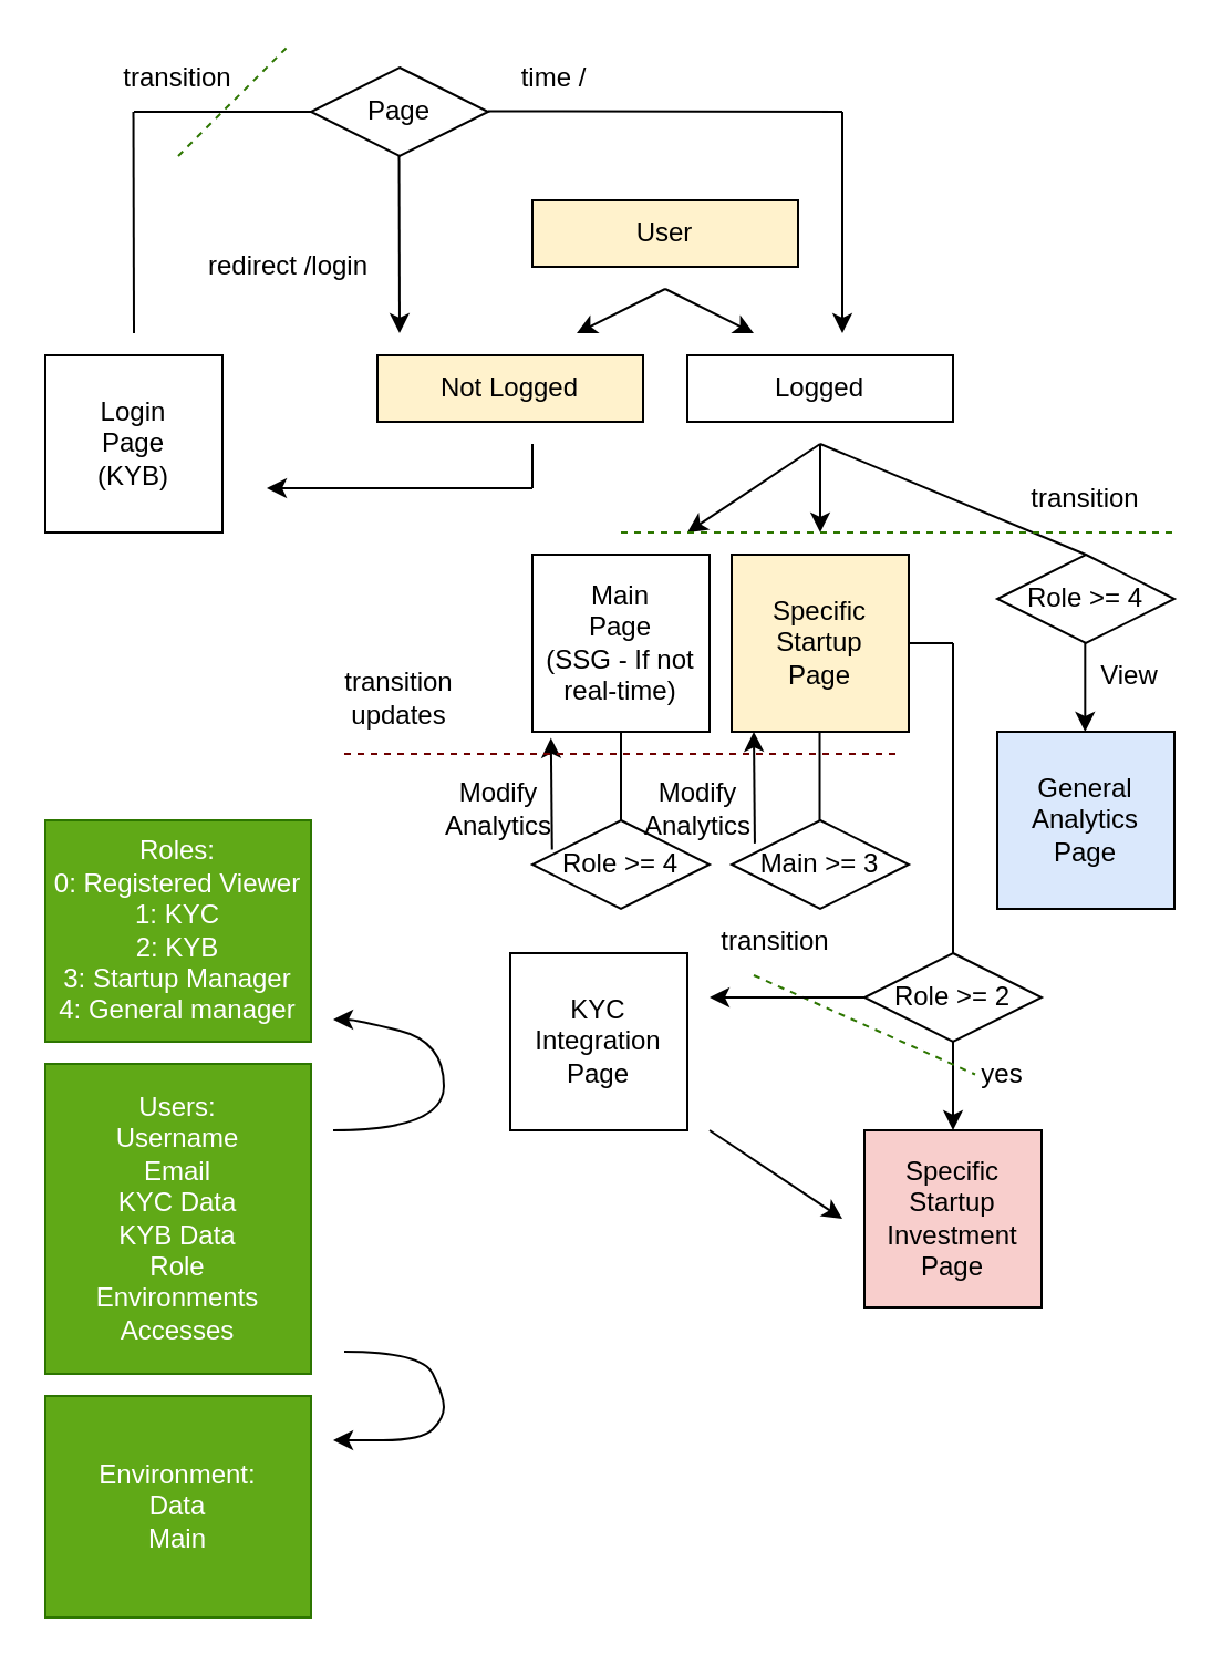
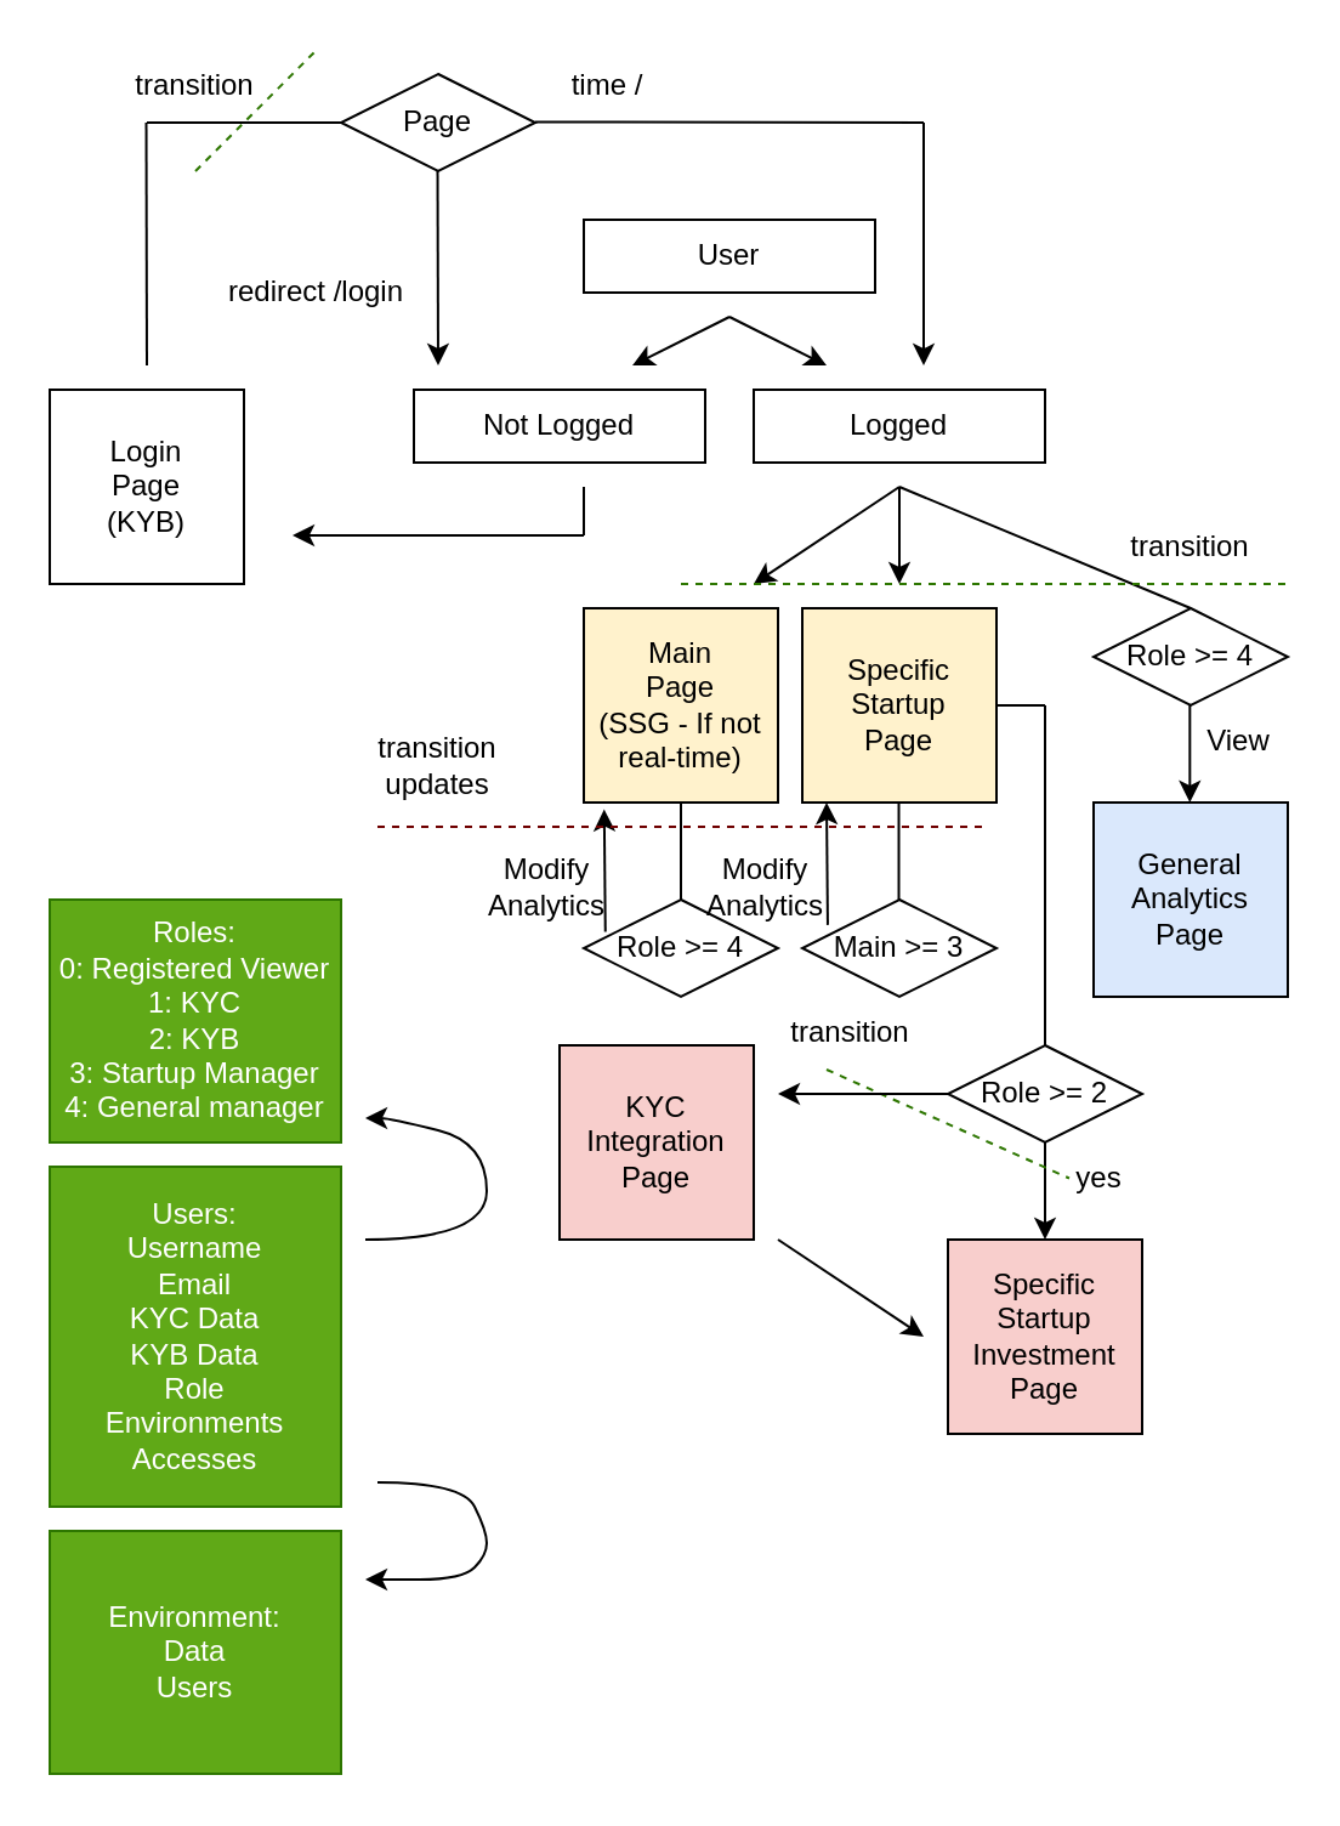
  <mxCell id="0" />
  <mxCell id="1" parent="0" />
- <mxCell id="2" value="User" style="rounded=0;whiteSpace=wrap;html=1;fillColor=#fff2cc;" parent="1" vertex="1"><mxGeometry x="240" y="90" width="120" height="30" as="geometry" /></mxCell>
- <mxCell id="3" value="Not Logged" style="rounded=0;whiteSpace=wrap;html=1;fillColor=#fff2cc;" parent="1" vertex="1"><mxGeometry x="170" y="160" width="120" height="30" as="geometry" /></mxCell>
+ <mxCell id="2" value="User" style="rounded=0;whiteSpace=wrap;html=1;" parent="1" vertex="1"><mxGeometry x="240" y="90" width="120" height="30" as="geometry" /></mxCell>
+ <mxCell id="3" value="Not Logged" style="rounded=0;whiteSpace=wrap;html=1;" parent="1" vertex="1"><mxGeometry x="170" y="160" width="120" height="30" as="geometry" /></mxCell>
  <mxCell id="4" value="Logged" style="rounded=0;whiteSpace=wrap;html=1;" parent="1" vertex="1"><mxGeometry x="310" y="160" width="120" height="30" as="geometry" /></mxCell>
  <mxCell id="5" value="Login&lt;br&gt;Page&lt;br&gt;(KYB)" style="whiteSpace=wrap;html=1;aspect=fixed;" parent="1" vertex="1"><mxGeometry x="20" y="160" width="80" height="80" as="geometry" /></mxCell>
  <mxCell id="6" value="" style="endArrow=classic;html=1;" parent="1" edge="1"><mxGeometry width="50" height="50" relative="1" as="geometry"><mxPoint x="300" y="130" as="sourcePoint" /><mxPoint x="260" y="150" as="targetPoint" /></mxGeometry></mxCell>
  <mxCell id="7" value="" style="endArrow=classic;html=1;" parent="1" edge="1"><mxGeometry width="50" height="50" relative="1" as="geometry"><mxPoint x="300" y="130" as="sourcePoint" /><mxPoint x="340" y="150" as="targetPoint" /></mxGeometry></mxCell>
  <mxCell id="8" value="" style="endArrow=classic;html=1;" parent="1" edge="1"><mxGeometry width="50" height="50" relative="1" as="geometry"><mxPoint x="240" y="220" as="sourcePoint" /><mxPoint x="120" y="220" as="targetPoint" /></mxGeometry></mxCell>
  <mxCell id="9" value="" style="endArrow=none;html=1;" parent="1" edge="1"><mxGeometry width="50" height="50" relative="1" as="geometry"><mxPoint x="240" y="220" as="sourcePoint" /><mxPoint x="240" y="200" as="targetPoint" /></mxGeometry></mxCell>
  <mxCell id="10" value="" style="endArrow=classic;html=1;" parent="1" edge="1"><mxGeometry width="50" height="50" relative="1" as="geometry"><mxPoint x="380" y="50" as="sourcePoint" /><mxPoint x="380" y="150" as="targetPoint" /></mxGeometry></mxCell>
  <mxCell id="11" value="" style="endArrow=none;html=1;" parent="1" edge="1"><mxGeometry width="50" height="50" relative="1" as="geometry"><mxPoint x="60" y="50" as="sourcePoint" /><mxPoint x="140" y="50" as="targetPoint" /></mxGeometry></mxCell>
  <mxCell id="12" value="" style="endArrow=none;html=1;" parent="1" edge="1"><mxGeometry width="50" height="50" relative="1" as="geometry"><mxPoint x="60" y="150" as="sourcePoint" /><mxPoint x="59.76" y="50" as="targetPoint" /></mxGeometry></mxCell>
  <mxCell id="13" value="Page" style="rhombus;whiteSpace=wrap;html=1;" parent="1" vertex="1"><mxGeometry x="140" y="30" width="80" height="40" as="geometry" /></mxCell>
  <mxCell id="14" value="" style="endArrow=none;html=1;" parent="1" edge="1"><mxGeometry width="50" height="50" relative="1" as="geometry"><mxPoint x="220" y="49.76" as="sourcePoint" /><mxPoint x="380" y="50" as="targetPoint" /></mxGeometry></mxCell>
  <mxCell id="15" value="" style="endArrow=classic;html=1;" parent="1" edge="1"><mxGeometry width="50" height="50" relative="1" as="geometry"><mxPoint x="179.76" y="70" as="sourcePoint" /><mxPoint x="180" y="150" as="targetPoint" /></mxGeometry></mxCell>
  <mxCell id="16" value="time /" style="text;html=1;strokeColor=none;fillColor=none;align=center;verticalAlign=middle;whiteSpace=wrap;rounded=0;" parent="1" vertex="1"><mxGeometry x="220" y="20" width="60" height="30" as="geometry" /></mxCell>
  <mxCell id="17" value="redirect /login" style="text;html=1;strokeColor=none;fillColor=none;align=center;verticalAlign=middle;whiteSpace=wrap;rounded=0;" parent="1" vertex="1"><mxGeometry x="90" y="105" width="80" height="30" as="geometry" /></mxCell>
  <mxCell id="18" value="" style="endArrow=none;dashed=1;html=1;fillColor=#60a917;strokeColor=#2D7600;" parent="1" edge="1"><mxGeometry width="50" height="50" relative="1" as="geometry"><mxPoint x="80" y="70" as="sourcePoint" /><mxPoint x="130" y="20" as="targetPoint" /></mxGeometry></mxCell>
  <mxCell id="19" value="transition" style="text;html=1;align=center;verticalAlign=middle;whiteSpace=wrap;rounded=0;" parent="1" vertex="1"><mxGeometry x="50" y="20" width="60" height="30" as="geometry" /></mxCell>
- <mxCell id="20" value="Main&lt;br&gt;Page&lt;br&gt;(SSG - If not real-time)" style="whiteSpace=wrap;html=1;aspect=fixed;" parent="1" vertex="1"><mxGeometry x="240" y="250" width="80" height="80" as="geometry" /></mxCell>
+ <mxCell id="20" value="Main&lt;br&gt;Page&lt;br&gt;(SSG - If not real-time)" style="whiteSpace=wrap;html=1;aspect=fixed;fillColor=#fff2cc;" parent="1" vertex="1"><mxGeometry x="240" y="250" width="80" height="80" as="geometry" /></mxCell>
  <mxCell id="21" value="Specific&lt;br&gt;Startup&lt;br&gt;Page" style="whiteSpace=wrap;html=1;aspect=fixed;fillColor=#fff2cc;" parent="1" vertex="1"><mxGeometry x="330" y="250" width="80" height="80" as="geometry" /></mxCell>
  <mxCell id="22" value="General&lt;br&gt;Analytics&lt;br&gt;Page" style="whiteSpace=wrap;html=1;aspect=fixed;fillColor=#dae8fc;" parent="1" vertex="1"><mxGeometry x="450" y="330" width="80" height="80" as="geometry" /></mxCell>
  <mxCell id="23" value="" style="endArrow=classic;html=1;" parent="1" edge="1"><mxGeometry width="50" height="50" relative="1" as="geometry"><mxPoint x="370" y="200" as="sourcePoint" /><mxPoint x="310" y="240" as="targetPoint" /></mxGeometry></mxCell>
  <mxCell id="24" value="" style="endArrow=classic;html=1;" parent="1" edge="1"><mxGeometry width="50" height="50" relative="1" as="geometry"><mxPoint x="370" y="200" as="sourcePoint" /><mxPoint x="370" y="240" as="targetPoint" /></mxGeometry></mxCell>
  <mxCell id="25" value="Role &amp;gt;= 4" style="rhombus;whiteSpace=wrap;html=1;" parent="1" vertex="1"><mxGeometry x="240" y="370" width="80" height="40" as="geometry" /></mxCell>
  <mxCell id="26" value="Main &amp;gt;= 3" style="rhombus;whiteSpace=wrap;html=1;" parent="1" vertex="1"><mxGeometry x="330" y="370" width="80" height="40" as="geometry" /></mxCell>
  <mxCell id="27" value="" style="endArrow=none;html=1;exitX=0.5;exitY=0;exitDx=0;exitDy=0;entryX=0.5;entryY=1;entryDx=0;entryDy=0;" parent="1" source="25" target="20" edge="1"><mxGeometry width="50" height="50" relative="1" as="geometry"><mxPoint x="280" y="360" as="sourcePoint" /><mxPoint x="280" y="340" as="targetPoint" /></mxGeometry></mxCell>
  <mxCell id="28" value="" style="endArrow=none;html=1;exitX=0.5;exitY=0;exitDx=0;exitDy=0;entryX=0.5;entryY=1;entryDx=0;entryDy=0;" parent="1" edge="1"><mxGeometry width="50" height="50" relative="1" as="geometry"><mxPoint x="369.76" y="370" as="sourcePoint" /><mxPoint x="369.76" y="330" as="targetPoint" /></mxGeometry></mxCell>
  <mxCell id="29" value="" style="endArrow=classic;html=1;entryX=0.105;entryY=1.035;entryDx=0;entryDy=0;entryPerimeter=0;exitX=0.111;exitY=0.331;exitDx=0;exitDy=0;exitPerimeter=0;" parent="1" source="25" target="20" edge="1"><mxGeometry width="50" height="50" relative="1" as="geometry"><mxPoint x="200" y="410" as="sourcePoint" /><mxPoint x="250" y="360" as="targetPoint" /></mxGeometry></mxCell>
  <mxCell id="30" value="Modify&lt;br&gt;Analytics" style="text;html=1;strokeColor=none;fillColor=none;align=center;verticalAlign=middle;whiteSpace=wrap;rounded=0;" parent="1" vertex="1"><mxGeometry x="200" y="350" width="50" height="30" as="geometry" /></mxCell>
  <mxCell id="31" value="Modify&lt;br&gt;Analytics" style="text;html=1;strokeColor=none;fillColor=none;align=center;verticalAlign=middle;whiteSpace=wrap;rounded=0;" parent="1" vertex="1"><mxGeometry x="290" y="350" width="50" height="30" as="geometry" /></mxCell>
  <mxCell id="32" value="" style="endArrow=classic;html=1;entryX=0.105;entryY=1.035;entryDx=0;entryDy=0;entryPerimeter=0;exitX=0.111;exitY=0.331;exitDx=0;exitDy=0;exitPerimeter=0;" parent="1" edge="1"><mxGeometry width="50" height="50" relative="1" as="geometry"><mxPoint x="340.48" y="380.44" as="sourcePoint" /><mxPoint x="340" y="330" as="targetPoint" /></mxGeometry></mxCell>
  <mxCell id="33" value="Role &amp;gt;= 4" style="rhombus;whiteSpace=wrap;html=1;" parent="1" vertex="1"><mxGeometry x="450" y="250" width="80" height="40" as="geometry" /></mxCell>
  <mxCell id="34" value="" style="endArrow=none;html=1;entryX=0.5;entryY=0;entryDx=0;entryDy=0;" parent="1" target="33" edge="1"><mxGeometry width="50" height="50" relative="1" as="geometry"><mxPoint x="370" y="200" as="sourcePoint" /><mxPoint x="490" y="160" as="targetPoint" /></mxGeometry></mxCell>
  <mxCell id="35" value="" style="endArrow=classic;html=1;" parent="1" edge="1"><mxGeometry width="50" height="50" relative="1" as="geometry"><mxPoint x="489.66" y="290" as="sourcePoint" /><mxPoint x="489.66" y="330" as="targetPoint" /></mxGeometry></mxCell>
  <mxCell id="36" value="View" style="text;html=1;strokeColor=none;fillColor=none;align=center;verticalAlign=middle;whiteSpace=wrap;rounded=0;" parent="1" vertex="1"><mxGeometry x="490" y="290" width="40" height="30" as="geometry" /></mxCell>
  <mxCell id="37" value="" style="endArrow=none;dashed=1;html=1;fillColor=#60a917;strokeColor=#2D7600;" parent="1" edge="1"><mxGeometry width="50" height="50" relative="1" as="geometry"><mxPoint x="280" y="240" as="sourcePoint" /><mxPoint x="530" y="240" as="targetPoint" /></mxGeometry></mxCell>
  <mxCell id="38" value="transition" style="text;html=1;strokeColor=none;fillColor=none;align=center;verticalAlign=middle;whiteSpace=wrap;rounded=0;" parent="1" vertex="1"><mxGeometry x="460" y="210" width="60" height="30" as="geometry" /></mxCell>
  <mxCell id="39" value="" style="endArrow=none;dashed=1;html=1;fillColor=#a20025;strokeColor=#6F0000;" parent="1" edge="1"><mxGeometry width="50" height="50" relative="1" as="geometry"><mxPoint x="155" y="340" as="sourcePoint" /><mxPoint x="405" y="340" as="targetPoint" /></mxGeometry></mxCell>
  <mxCell id="40" value="transition&lt;br&gt;updates" style="text;html=1;strokeColor=none;fillColor=none;align=center;verticalAlign=middle;whiteSpace=wrap;rounded=0;" parent="1" vertex="1"><mxGeometry x="150" y="300" width="60" height="30" as="geometry" /></mxCell>
  <mxCell id="41" value="" style="endArrow=none;html=1;" parent="1" edge="1"><mxGeometry width="50" height="50" relative="1" as="geometry"><mxPoint x="410" y="290" as="sourcePoint" /><mxPoint x="430" y="290" as="targetPoint" /></mxGeometry></mxCell>
  <mxCell id="42" value="" style="endArrow=none;html=1;" parent="1" edge="1"><mxGeometry width="50" height="50" relative="1" as="geometry"><mxPoint x="430" y="430" as="sourcePoint" /><mxPoint x="430" y="290" as="targetPoint" /></mxGeometry></mxCell>
  <mxCell id="43" value="Role &amp;gt;= 2" style="rhombus;whiteSpace=wrap;html=1;" parent="1" vertex="1"><mxGeometry x="390" y="430" width="80" height="40" as="geometry" /></mxCell>
  <mxCell id="44" value="Specific&lt;br&gt;Startup&lt;br&gt;Investment&lt;br&gt;Page" style="whiteSpace=wrap;html=1;aspect=fixed;fillColor=#f8cecc;" parent="1" vertex="1"><mxGeometry x="390" y="510" width="80" height="80" as="geometry" /></mxCell>
  <mxCell id="45" value="" style="endArrow=classic;html=1;" parent="1" edge="1"><mxGeometry width="50" height="50" relative="1" as="geometry"><mxPoint x="430" y="470" as="sourcePoint" /><mxPoint x="430" y="510" as="targetPoint" /></mxGeometry></mxCell>
  <mxCell id="46" value="yes" style="text;html=1;strokeColor=none;fillColor=none;align=center;verticalAlign=middle;whiteSpace=wrap;rounded=0;" parent="1" vertex="1"><mxGeometry x="435" y="470" width="35" height="30" as="geometry" /></mxCell>
  <mxCell id="47" value="" style="endArrow=none;dashed=1;html=1;fillColor=#60a917;strokeColor=#2D7600;" parent="1" edge="1"><mxGeometry width="50" height="50" relative="1" as="geometry"><mxPoint x="340" y="440" as="sourcePoint" /><mxPoint x="440" y="484.76" as="targetPoint" /></mxGeometry></mxCell>
  <mxCell id="48" value="transition" style="text;html=1;strokeColor=none;fillColor=none;align=center;verticalAlign=middle;whiteSpace=wrap;rounded=0;" parent="1" vertex="1"><mxGeometry x="320" y="410" width="60" height="30" as="geometry" /></mxCell>
  <mxCell id="49" value="" style="endArrow=classic;html=1;exitX=0;exitY=0.5;exitDx=0;exitDy=0;" parent="1" source="43" edge="1"><mxGeometry width="50" height="50" relative="1" as="geometry"><mxPoint x="290" y="530" as="sourcePoint" /><mxPoint x="320" y="450" as="targetPoint" /></mxGeometry></mxCell>
- <mxCell id="50" value="KYC&lt;br&gt;Integration&lt;br&gt;Page" style="whiteSpace=wrap;html=1;aspect=fixed;" parent="1" vertex="1"><mxGeometry x="230" y="430" width="80" height="80" as="geometry" /></mxCell>
+ <mxCell id="50" value="KYC&lt;br&gt;Integration&lt;br&gt;Page" style="whiteSpace=wrap;html=1;aspect=fixed;fillColor=#f8cecc;" parent="1" vertex="1"><mxGeometry x="230" y="430" width="80" height="80" as="geometry" /></mxCell>
  <mxCell id="51" value="" style="endArrow=classic;html=1;" parent="1" edge="1"><mxGeometry width="50" height="50" relative="1" as="geometry"><mxPoint x="320" y="510" as="sourcePoint" /><mxPoint x="380" y="550" as="targetPoint" /></mxGeometry></mxCell>
  <mxCell id="52" value="Roles:&lt;br&gt;0: Registered Viewer&lt;br&gt;1: KYC&lt;br&gt;2: KYB&lt;br&gt;3: Startup Manager&lt;br&gt;4: General manager" style="text;html=1;strokeColor=#2D7600;fillColor=#60a917;align=center;verticalAlign=middle;whiteSpace=wrap;rounded=0;fontColor=#ffffff;" parent="1" vertex="1"><mxGeometry x="20" y="370" width="120" height="100" as="geometry" /></mxCell>
  <mxCell id="53" value="Users:&lt;br&gt;Username&lt;br&gt;Email&lt;br&gt;KYC Data&lt;br&gt;KYB Data&lt;br&gt;Role&lt;br&gt;Environments Accesses" style="text;html=1;strokeColor=#2D7600;fillColor=#60a917;align=center;verticalAlign=middle;whiteSpace=wrap;rounded=0;fontColor=#ffffff;" parent="1" vertex="1"><mxGeometry x="20" y="480" width="120" height="140" as="geometry" /></mxCell>
  <mxCell id="54" value="" style="curved=1;endArrow=classic;html=1;" parent="1" edge="1"><mxGeometry width="50" height="50" relative="1" as="geometry"><mxPoint x="150" y="510" as="sourcePoint" /><mxPoint x="150" y="460" as="targetPoint" /><Array as="points"><mxPoint x="200" y="510" /><mxPoint x="200" y="470" /><mxPoint x="160" y="460" /></Array></mxGeometry></mxCell>
- <mxCell id="55" value="Environment:&lt;br&gt;Data&lt;br&gt;Main" style="text;html=1;strokeColor=#2D7600;fillColor=#60a917;align=center;verticalAlign=middle;whiteSpace=wrap;rounded=0;fontColor=#ffffff;" parent="1" vertex="1"><mxGeometry x="20" y="630" width="120" height="100" as="geometry" /></mxCell>
+ <mxCell id="55" value="Environment:&lt;br&gt;Data&lt;br&gt;Users" style="text;html=1;strokeColor=#2D7600;fillColor=#60a917;align=center;verticalAlign=middle;whiteSpace=wrap;rounded=0;fontColor=#ffffff;" parent="1" vertex="1"><mxGeometry x="20" y="630" width="120" height="100" as="geometry" /></mxCell>
  <mxCell id="56" value="" style="curved=1;endArrow=classic;html=1;" parent="1" edge="1"><mxGeometry width="50" height="50" relative="1" as="geometry"><mxPoint x="155" y="610" as="sourcePoint" /><mxPoint x="150" y="650" as="targetPoint" /><Array as="points"><mxPoint x="190" y="610" /><mxPoint x="200" y="630" /><mxPoint x="200" y="640" /><mxPoint x="190" y="650" /><mxPoint x="155" y="650" /></Array></mxGeometry></mxCell>
